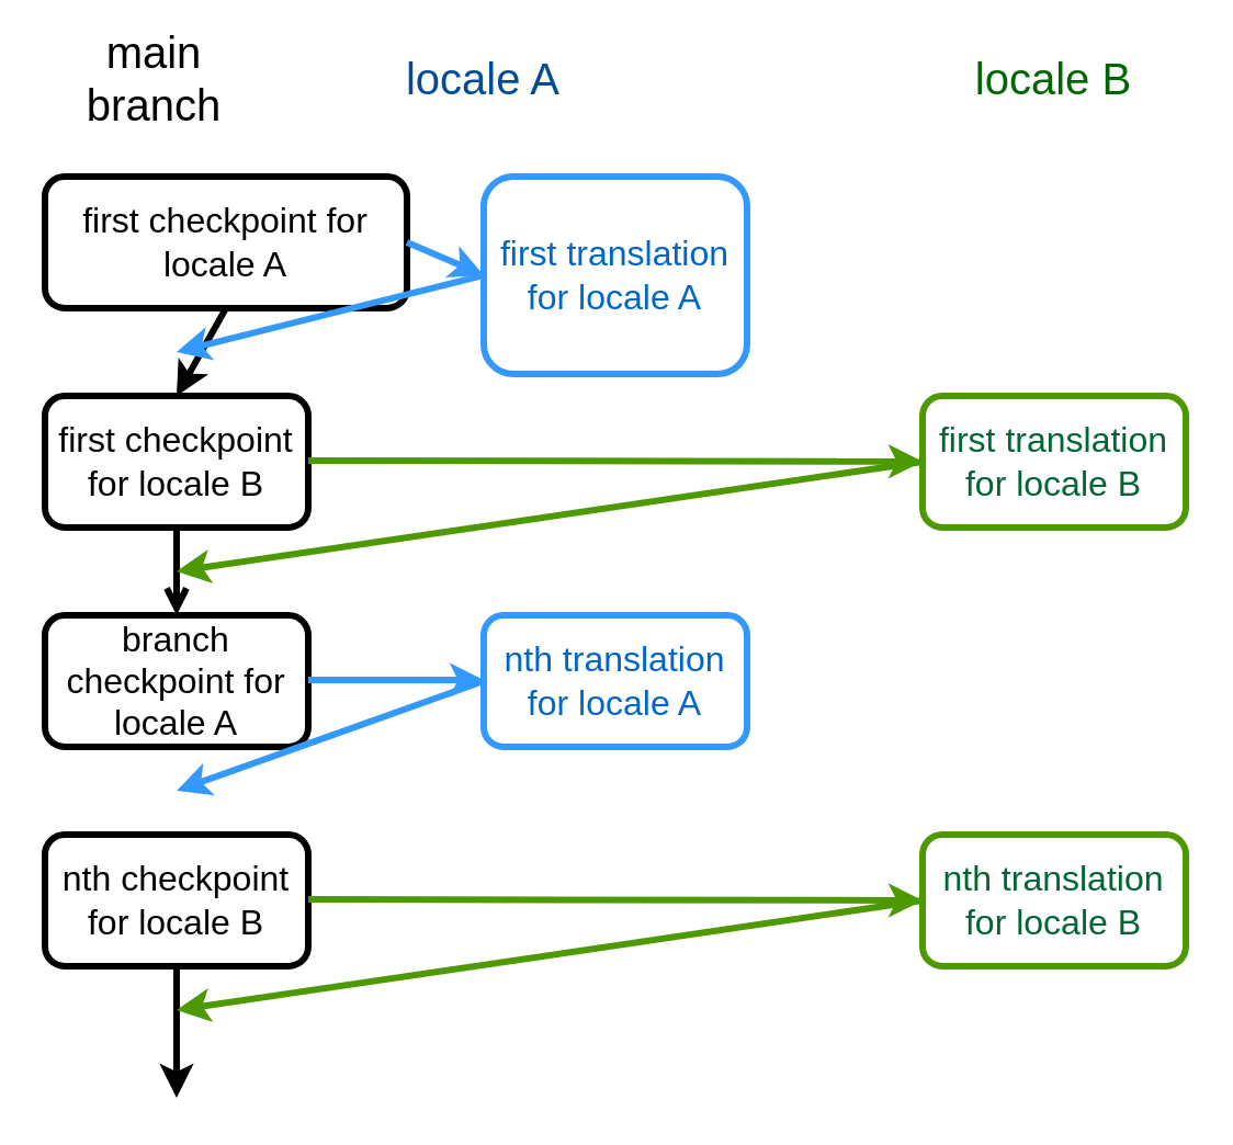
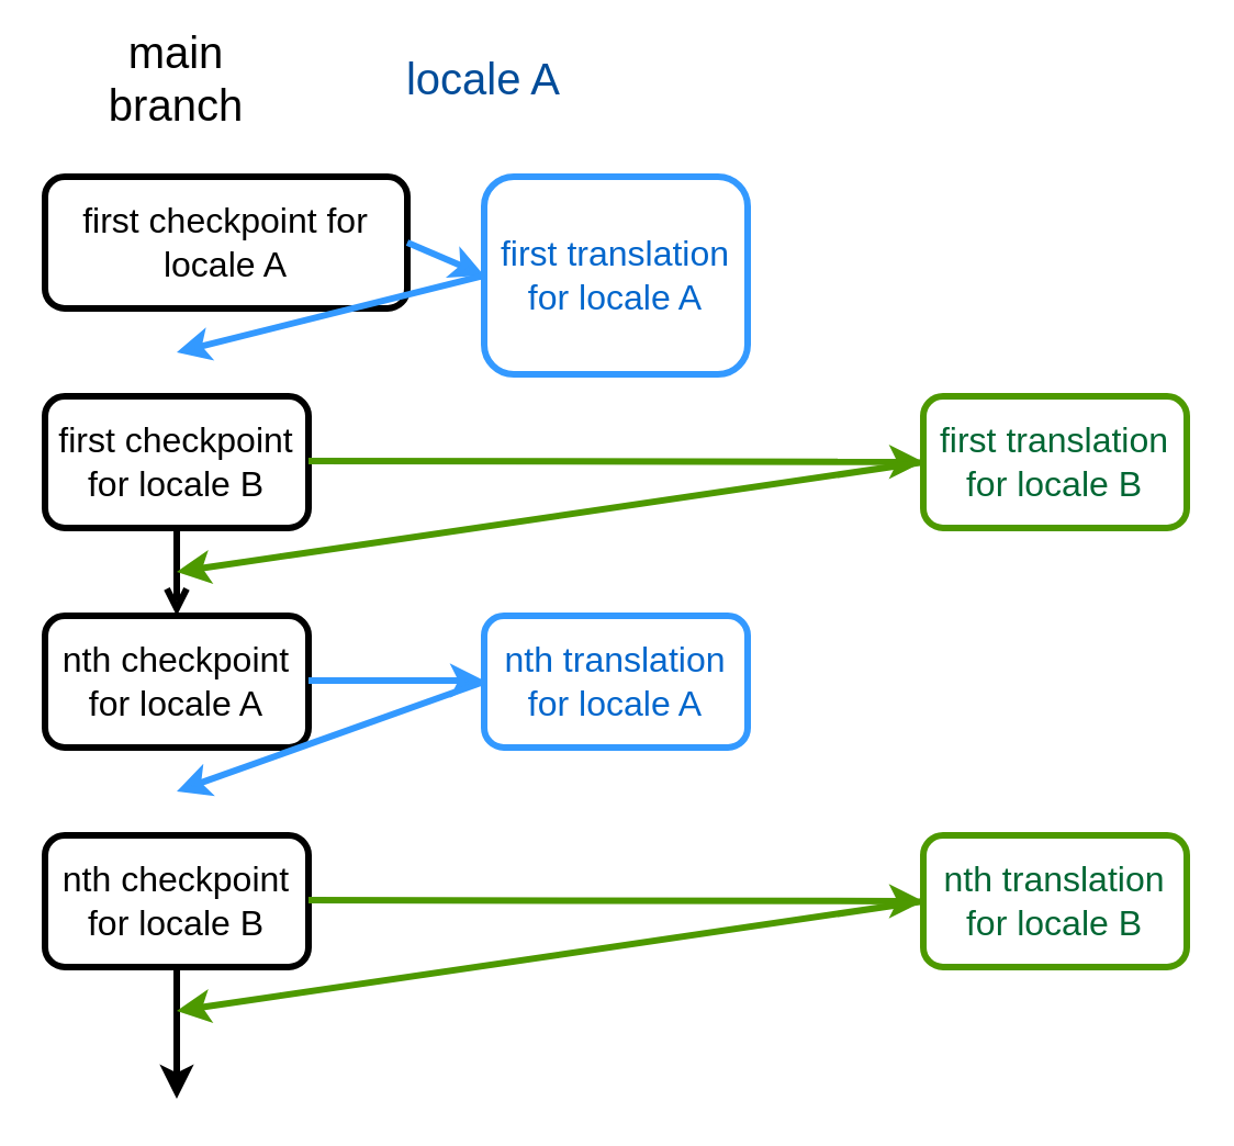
  <mxCell id="0" />
  <mxCell id="1" parent="0" />
  <mxCell id="2" value="first checkpoint for locale A" style="rounded=1;whiteSpace=wrap;html=1;fontSize=16;strokeWidth=3;glass=0;" vertex="1" parent="1"><mxGeometry x="20" y="80" width="165" height="60" as="geometry" /></mxCell>
- <mxCell id="3" value="branch checkpoint for locale A" style="rounded=1;whiteSpace=wrap;html=1;fontSize=16;strokeWidth=3;glass=0;" vertex="1" parent="1"><mxGeometry x="20" y="280" width="120" height="60" as="geometry" /></mxCell>
- <mxCell id="4" value="" style="endArrow=classic;html=1;rounded=0;exitX=0.5;exitY=1;exitDx=0;exitDy=0;entryX=0.5;entryY=0;entryDx=0;entryDy=0;fontSize=16;strokeWidth=3;" edge="1" parent="1" source="2" target="8"><mxGeometry width="50" height="50" relative="1" as="geometry"><mxPoint x="310" y="480" as="sourcePoint" /><mxPoint x="360" y="430" as="targetPoint" /></mxGeometry></mxCell>
- <mxCell id="5" value="main branch" style="text;strokeColor=none;align=center;fillColor=none;html=1;verticalAlign=middle;whiteSpace=wrap;rounded=0;fontSize=20;strokeWidth=3;" vertex="1" parent="1"><mxGeometry x="15" y="20" width="110" height="30" as="geometry" /></mxCell>
+ <mxCell id="3" value="nth checkpoint for locale A" style="rounded=1;whiteSpace=wrap;html=1;fontSize=16;strokeWidth=3;glass=0;" vertex="1" parent="1"><mxGeometry x="20" y="280" width="120" height="60" as="geometry" /></mxCell>
+ <mxCell id="5" value="main branch" style="text;strokeColor=none;align=center;fillColor=none;html=1;verticalAlign=middle;whiteSpace=wrap;rounded=0;fontSize=20;strokeWidth=3;" vertex="1" parent="1"><mxGeometry x="25" y="20" width="110" height="30" as="geometry" /></mxCell>
  <mxCell id="6" value="locale A" style="text;strokeColor=none;align=center;fillColor=none;html=1;verticalAlign=middle;whiteSpace=wrap;rounded=0;fontColor=#004C99;fontSize=20;strokeWidth=3;" vertex="1" parent="1"><mxGeometry x="165" y="20" width="110" height="30" as="geometry" /></mxCell>
  <mxCell id="7" value="" style="edgeStyle=orthogonalEdgeStyle;rounded=0;orthogonalLoop=1;jettySize=auto;html=1;fontSize=16;strokeWidth=3;endArrow=open;" edge="1" parent="1" source="8" target="3"><mxGeometry relative="1" as="geometry" /></mxCell>
  <mxCell id="8" value="first checkpoint for locale B" style="rounded=1;whiteSpace=wrap;html=1;fontSize=16;strokeWidth=3;glass=0;" vertex="1" parent="1"><mxGeometry x="20" y="180" width="120" height="60" as="geometry" /></mxCell>
  <mxCell id="9" value="nth checkpoint for locale B" style="rounded=1;whiteSpace=wrap;html=1;fontSize=16;strokeWidth=3;glass=0;" vertex="1" parent="1"><mxGeometry x="20" y="380" width="120" height="60" as="geometry" /></mxCell>
  <mxCell id="10" value="first translation for locale A" style="rounded=1;whiteSpace=wrap;html=1;strokeColor=#3399FF;fontColor=#0066CC;fontSize=16;strokeWidth=3;glass=0;" vertex="1" parent="1"><mxGeometry x="220" y="80" width="120" height="90" as="geometry" /></mxCell>
  <mxCell id="11" value="" style="endArrow=classic;html=1;rounded=0;exitX=0.5;exitY=1;exitDx=0;exitDy=0;fontSize=16;strokeWidth=3;" edge="1" parent="1" source="9"><mxGeometry width="50" height="50" relative="1" as="geometry"><mxPoint x="310" y="480" as="sourcePoint" /><mxPoint x="80" y="500" as="targetPoint" /></mxGeometry></mxCell>
  <mxCell id="12" value="nth translation for locale B" style="rounded=1;whiteSpace=wrap;html=1;strokeColor=#4D9900;fontColor=#006633;fontSize=16;strokeWidth=3;glass=0;" vertex="1" parent="1"><mxGeometry x="420" y="380" width="120" height="60" as="geometry" /></mxCell>
  <mxCell id="13" value="first translation for locale B" style="rounded=1;whiteSpace=wrap;html=1;strokeColor=#4D9900;fontColor=#006633;fontSize=16;strokeWidth=3;glass=0;" vertex="1" parent="1"><mxGeometry x="420" y="180" width="120" height="60" as="geometry" /></mxCell>
  <mxCell id="14" value="nth translation for locale A" style="rounded=1;whiteSpace=wrap;html=1;strokeColor=#3399FF;fontColor=#0066CC;fontSize=16;strokeWidth=3;glass=0;" vertex="1" parent="1"><mxGeometry x="220" y="280" width="120" height="60" as="geometry" /></mxCell>
  <mxCell id="15" value="" style="endArrow=classic;html=1;rounded=0;exitX=1;exitY=0.5;exitDx=0;exitDy=0;entryX=0;entryY=0.5;entryDx=0;entryDy=0;strokeColor=#3399FF;fontSize=16;strokeWidth=3;" edge="1" parent="1" source="2" target="10"><mxGeometry width="50" height="50" relative="1" as="geometry"><mxPoint x="290" y="480" as="sourcePoint" /><mxPoint x="340" y="430" as="targetPoint" /></mxGeometry></mxCell>
  <mxCell id="16" value="" style="endArrow=classic;html=1;rounded=0;exitX=1;exitY=0.5;exitDx=0;exitDy=0;entryX=0;entryY=0.5;entryDx=0;entryDy=0;strokeColor=#3399FF;fontSize=16;strokeWidth=3;" edge="1" parent="1"><mxGeometry width="50" height="50" relative="1" as="geometry"><mxPoint x="140" y="309.5" as="sourcePoint" /><mxPoint x="220" y="309.5" as="targetPoint" /></mxGeometry></mxCell>
  <mxCell id="17" value="" style="endArrow=classic;html=1;rounded=0;exitX=1;exitY=0.5;exitDx=0;exitDy=0;strokeColor=#4D9900;fontColor=#006633;fontSize=16;strokeWidth=3;" edge="1" parent="1" target="13"><mxGeometry width="50" height="50" relative="1" as="geometry"><mxPoint x="140" y="209.5" as="sourcePoint" /><mxPoint x="220" y="209.5" as="targetPoint" /></mxGeometry></mxCell>
  <mxCell id="18" value="" style="endArrow=classic;html=1;rounded=0;exitX=1;exitY=0.5;exitDx=0;exitDy=0;entryX=0;entryY=0.5;entryDx=0;entryDy=0;strokeColor=#4D9900;fontColor=#006633;fontSize=16;strokeWidth=3;" edge="1" parent="1" target="12"><mxGeometry width="50" height="50" relative="1" as="geometry"><mxPoint x="140" y="409.5" as="sourcePoint" /><mxPoint x="220" y="409.5" as="targetPoint" /></mxGeometry></mxCell>
  <mxCell id="19" value="" style="endArrow=classic;html=1;rounded=0;exitX=0;exitY=0.5;exitDx=0;exitDy=0;strokeColor=#3399FF;fontSize=16;strokeWidth=3;" edge="1" parent="1" source="10"><mxGeometry width="50" height="50" relative="1" as="geometry"><mxPoint x="290" y="480" as="sourcePoint" /><mxPoint x="80" y="160" as="targetPoint" /></mxGeometry></mxCell>
  <mxCell id="20" value="" style="endArrow=classic;html=1;rounded=0;exitX=0;exitY=0.5;exitDx=0;exitDy=0;strokeColor=#3399FF;fontSize=16;strokeWidth=3;" edge="1" parent="1"><mxGeometry width="50" height="50" relative="1" as="geometry"><mxPoint x="220" y="310" as="sourcePoint" /><mxPoint x="80" y="360" as="targetPoint" /></mxGeometry></mxCell>
  <mxCell id="21" value="" style="endArrow=classic;html=1;rounded=0;strokeColor=#4D9900;fontColor=#006633;fontSize=16;strokeWidth=3;" edge="1" parent="1"><mxGeometry width="50" height="50" relative="1" as="geometry"><mxPoint x="420" y="210" as="sourcePoint" /><mxPoint x="80" y="260" as="targetPoint" /></mxGeometry></mxCell>
  <mxCell id="22" value="" style="endArrow=classic;html=1;rounded=0;strokeColor=#4D9900;fontColor=#006633;fontSize=16;strokeWidth=3;" edge="1" parent="1"><mxGeometry width="50" height="50" relative="1" as="geometry"><mxPoint x="420" y="410" as="sourcePoint" /><mxPoint x="80" y="460" as="targetPoint" /></mxGeometry></mxCell>
- <mxCell id="23" value="locale B" style="text;strokeColor=none;align=center;fillColor=none;html=1;verticalAlign=middle;whiteSpace=wrap;rounded=0;fontColor=#006600;fontSize=20;strokeWidth=3;" vertex="1" parent="1"><mxGeometry x="425" y="20" width="110" height="30" as="geometry" /></mxCell>
